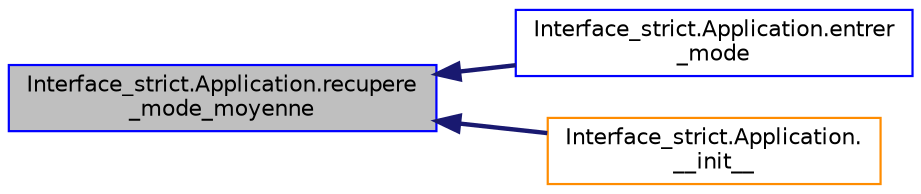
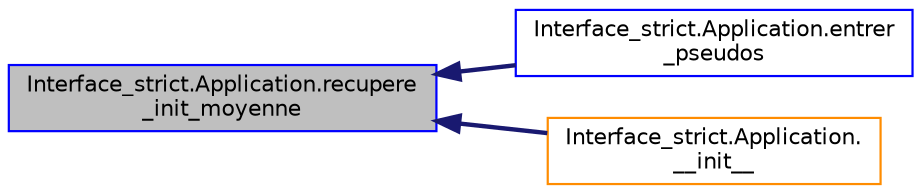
  digraph {
    rankdir=LR
    node [color=blue fillcolor=white fontname=Helvetica fontsize=10 shape=record style=filled]
    edge [color=midnightblue dir=back fontname=Helvetica fontsize=10 labelfontname=Helvetica labelfontsize=10 style=bold]
-   n1 [fillcolor=grey75 fontcolor=black height=0.2 label="Interface_strict.Application.recupere\l_mode_moyenne" width=0.4]
-   n2 [height=0.2 label="Interface_strict.Application.entrer\l_mode" width=0.4]
+   n1 [fillcolor=grey75 fontcolor=black height=0.2 label="Interface_strict.Application.recupere\l_init_moyenne" width=0.4]
+   n2 [height=0.2 label="Interface_strict.Application.entrer\l_pseudos" width=0.4]
    n3 [color=darkorange height=0.2 label="Interface_strict.Application.\l__init__" width=0.4]
    n1 -> n2
    n1 -> n3
  }
